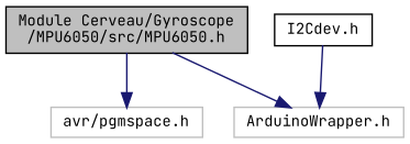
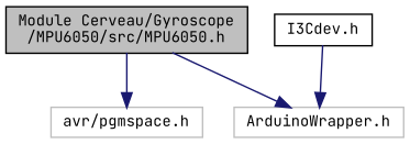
  digraph {
    fontname="JetBrains Mono"
    node [color=black fillcolor=white fontname="JetBrains Mono" fontsize=10 shape=record style=filled]
    edge [color=midnightblue fontname="JetBrains Mono" fontsize=10 labelfontname=Helvetica labelfontsize=10 style=solid]
    n1 [fillcolor=grey75 fontcolor=black height=0.2 label="Module Cerveau/Gyroscope\l/MPU6050/src/MPU6050.h" width=0.4]
    n2 [color=grey75 height=0.2 label="avr/pgmspace.h" width=0.4]
    n3 [color=grey75 height=0.2 label="ArduinoWrapper.h" width=0.4]
-   n4 [height=0.2 label="I2Cdev.h" width=0.4]
+   n4 [height=0.2 label="I3Cdev.h" width=0.4]
    n1 -> n2
    n1 -> n3
    n4 -> n3
  }
